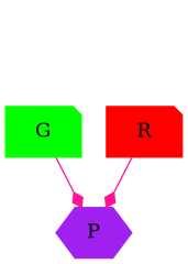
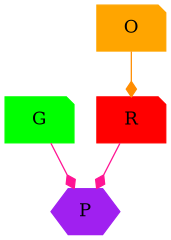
  digraph {
    fontname="DejaVu Serif"
    node [fontname="DejaVu Serif" shape=note style=filled]
    edge [arrowhead=diamond color=deeppink fontname="DejaVu Serif"]
    G [color=green]
    P [color=purple shape=hexagon]
+   O [color=orange]
    R [color=red]
    G -> P
+   O -> R [color=darkorange]
    R -> P
  }
